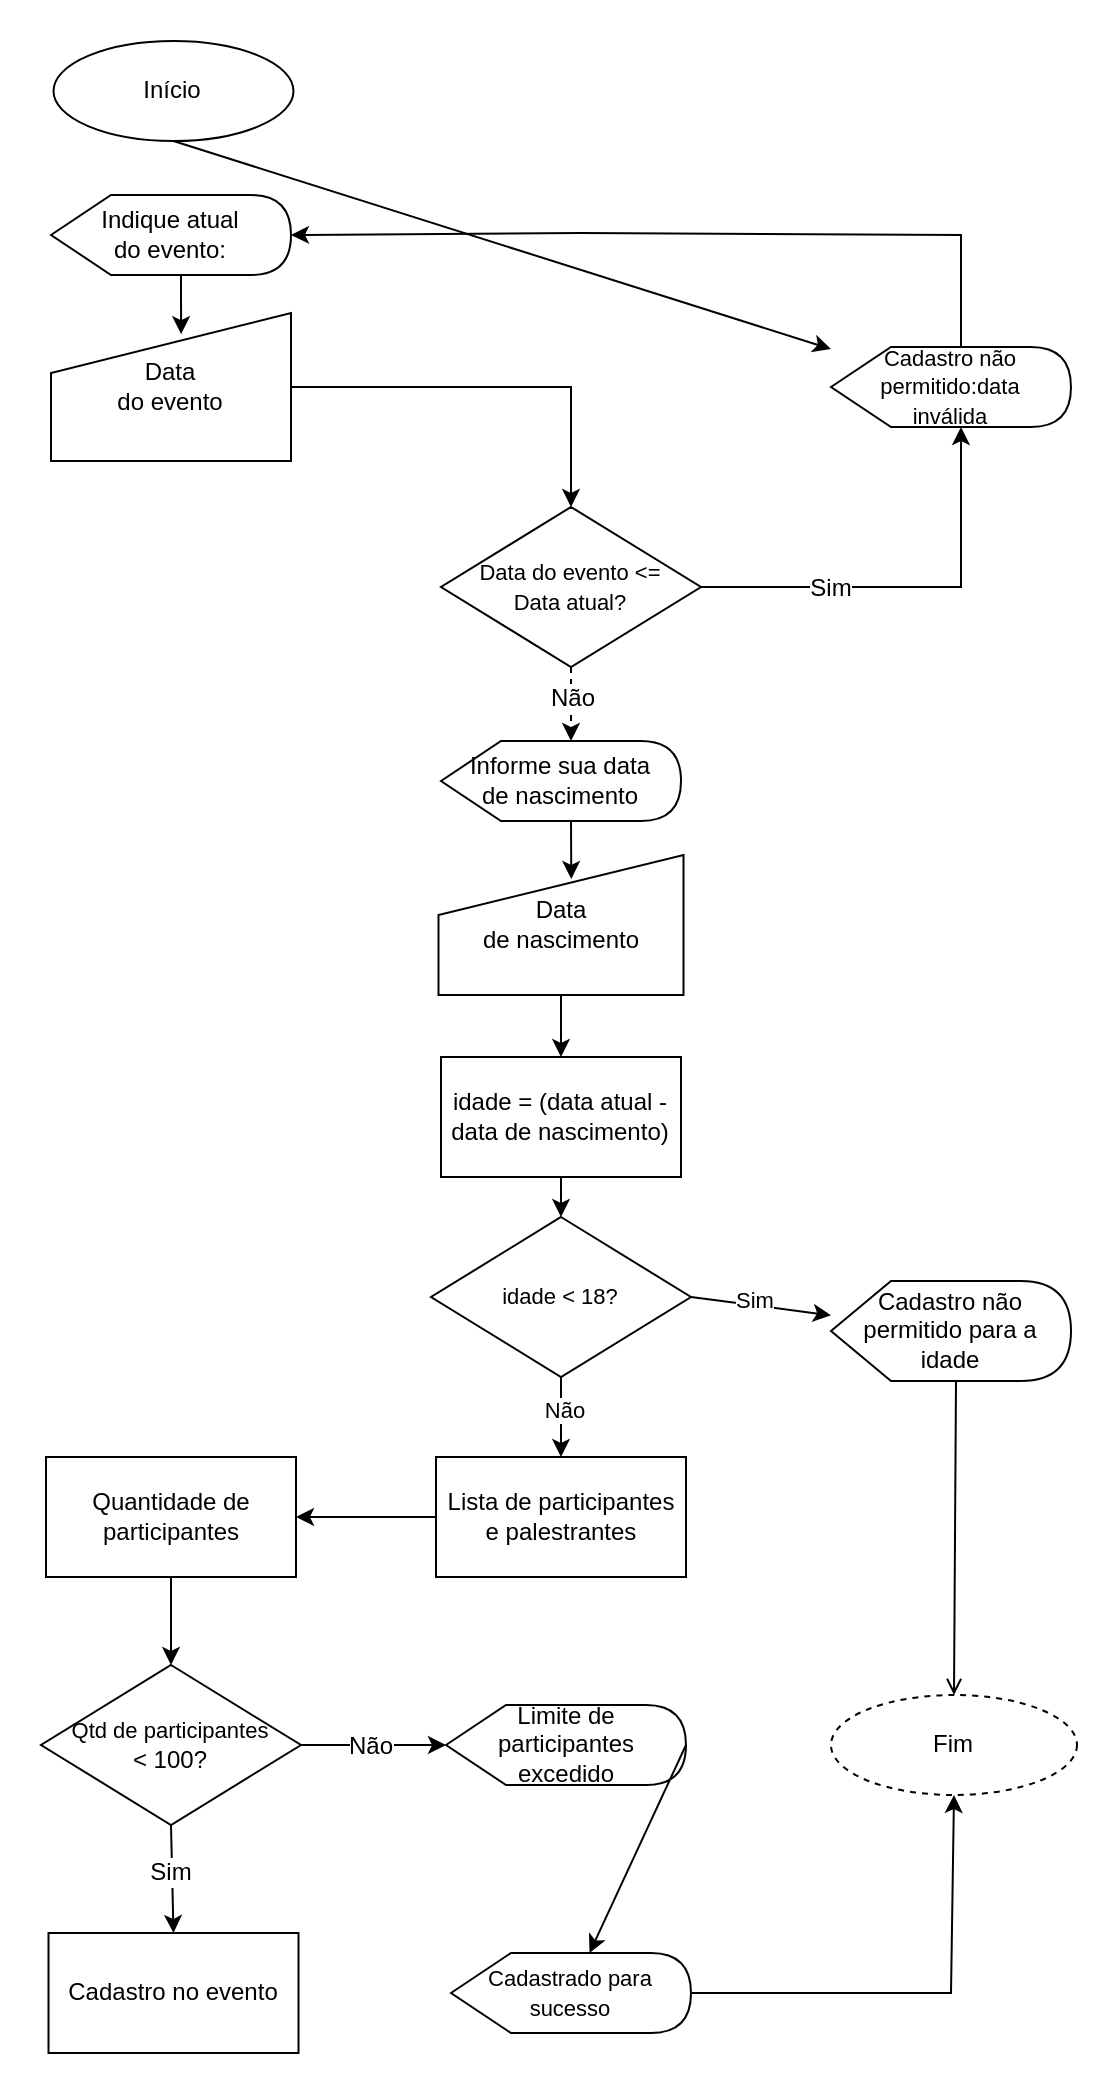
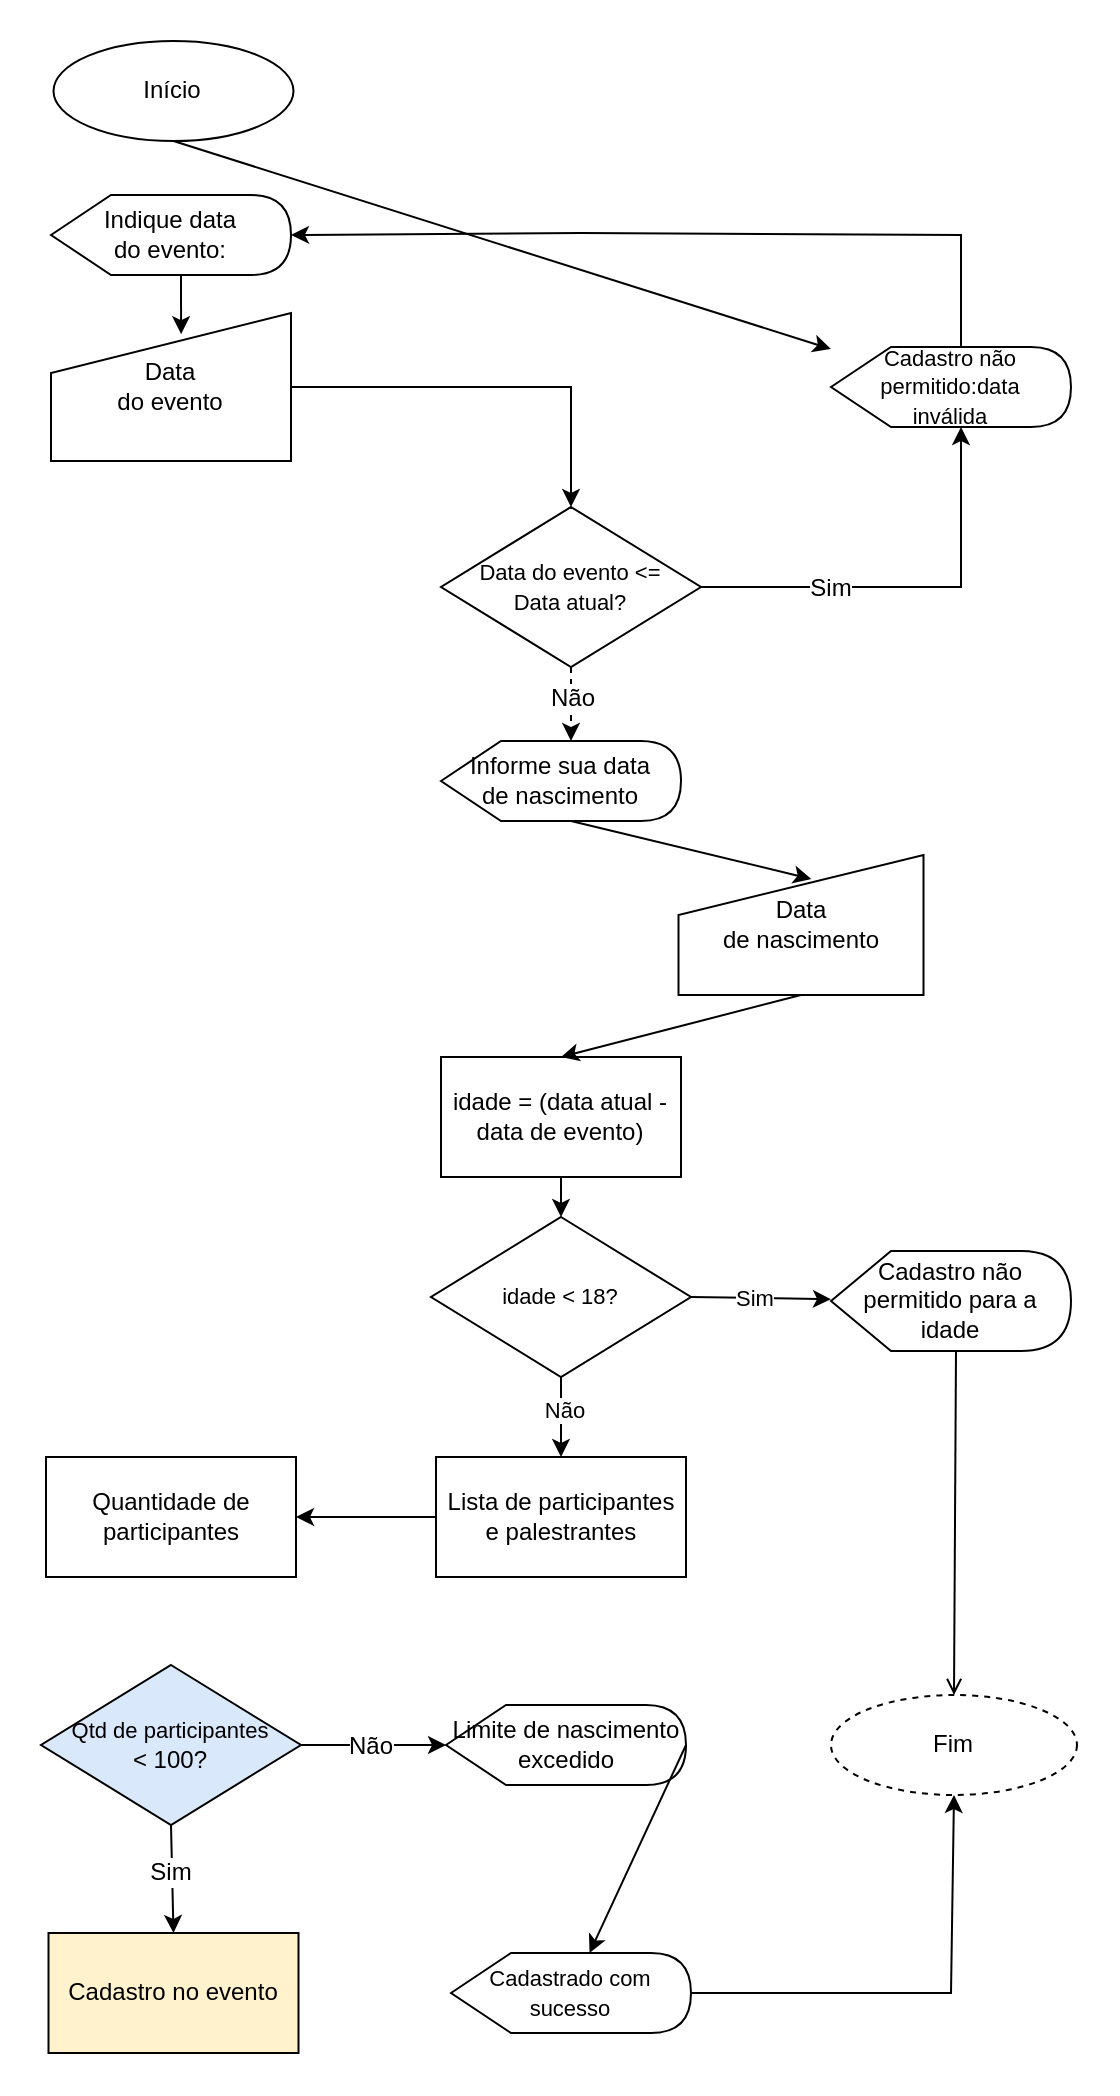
  <mxCell id="0" />
  <mxCell id="1" parent="0" />
  <mxCell id="2" value="Início" style="ellipse;whiteSpace=wrap;html=1;" parent="1" vertex="1"><mxGeometry x="26.25" y="20" width="120" height="50" as="geometry" /></mxCell>
- <mxCell id="3" value="Indique atual&lt;br&gt;do evento:" style="shape=display;whiteSpace=wrap;html=1;" parent="1" vertex="1"><mxGeometry x="25" y="97" width="120" height="40" as="geometry" /></mxCell>
+ <mxCell id="3" value="Indique data&lt;br&gt;do evento:" style="shape=display;whiteSpace=wrap;html=1;" parent="1" vertex="1"><mxGeometry x="25" y="97" width="120" height="40" as="geometry" /></mxCell>
  <mxCell id="4" value="Data&lt;br&gt;do evento" style="shape=manualInput;whiteSpace=wrap;html=1;" parent="1" vertex="1"><mxGeometry x="25" y="156" width="120" height="74" as="geometry" /></mxCell>
  <mxCell id="5" value="" style="endArrow=classic;html=1;rounded=0;exitX=0.5;exitY=1;exitDx=0;exitDy=0;" parent="1" source="2" target="10" edge="1"><mxGeometry width="50" height="50" relative="1" as="geometry"><mxPoint x="265" y="236" as="sourcePoint" /><mxPoint x="315" y="186" as="targetPoint" /></mxGeometry></mxCell>
  <mxCell id="6" value="" style="endArrow=classic;html=1;rounded=0;entryX=0.542;entryY=0.143;entryDx=0;entryDy=0;entryPerimeter=0;exitX=0;exitY=0;exitDx=65;exitDy=40;exitPerimeter=0;" parent="1" source="3" target="4" edge="1"><mxGeometry width="50" height="50" relative="1" as="geometry"><mxPoint x="65" y="150" as="sourcePoint" /><mxPoint x="315" y="156" as="targetPoint" /></mxGeometry></mxCell>
  <mxCell id="7" value="&lt;span style=&quot;font-size: 11px;&quot;&gt;Data do evento &amp;lt;= &lt;br&gt;Data atual?&lt;/span&gt;" style="rhombus;whiteSpace=wrap;html=1;" parent="1" vertex="1"><mxGeometry x="220" y="253" width="130" height="80" as="geometry" /></mxCell>
  <mxCell id="8" value="" style="endArrow=classic;html=1;rounded=0;fontSize=10;entryX=0;entryY=0;entryDx=65;entryDy=40;entryPerimeter=0;exitX=1;exitY=0.5;exitDx=0;exitDy=0;" parent="1" source="7" target="10" edge="1"><mxGeometry width="50" height="50" relative="1" as="geometry"><mxPoint x="285" y="330" as="sourcePoint" /><mxPoint x="265" y="290" as="targetPoint" /><Array as="points"><mxPoint x="480" y="293" /></Array></mxGeometry></mxCell>
  <mxCell id="9" value="Sim" style="edgeLabel;html=1;align=center;verticalAlign=middle;resizable=0;points=[];fontSize=12;" parent="8" vertex="1" connectable="0"><mxGeometry x="-0.079" relative="1" as="geometry"><mxPoint x="-33" as="offset" /></mxGeometry></mxCell>
  <mxCell id="10" value="&lt;font style=&quot;font-size: 11px;&quot;&gt;Cadastro não&lt;br&gt;permitido:data&lt;br&gt;inválida&lt;/font&gt;" style="shape=display;whiteSpace=wrap;html=1;fontSize=12;" parent="1" vertex="1"><mxGeometry x="415" y="173" width="120" height="40" as="geometry" /></mxCell>
  <mxCell id="11" value="" style="endArrow=classic;html=1;rounded=0;fontSize=12;exitX=0;exitY=0;exitDx=65;exitDy=0;exitPerimeter=0;entryX=1;entryY=0.5;entryDx=0;entryDy=0;entryPerimeter=0;" parent="1" source="10" target="3" edge="1"><mxGeometry width="50" height="50" relative="1" as="geometry"><mxPoint x="265" y="186" as="sourcePoint" /><mxPoint x="315" y="136" as="targetPoint" /><Array as="points"><mxPoint x="480" y="117" /><mxPoint x="290" y="116" /></Array></mxGeometry></mxCell>
  <mxCell id="12" value="Informe sua data&lt;br&gt;de nascimento" style="shape=display;whiteSpace=wrap;html=1;fontSize=12;" parent="1" vertex="1"><mxGeometry x="220" y="370" width="120" height="40" as="geometry" /></mxCell>
  <mxCell id="13" value="" style="endArrow=classic;html=1;rounded=0;fontSize=12;exitX=0.5;exitY=1;exitDx=0;exitDy=0;entryX=0;entryY=0;entryDx=65;entryDy=0;entryPerimeter=0;dashed=1;" parent="1" source="7" target="12" edge="1"><mxGeometry width="50" height="50" relative="1" as="geometry"><mxPoint x="265" y="440" as="sourcePoint" /><mxPoint x="95" y="450" as="targetPoint" /><Array as="points" /></mxGeometry></mxCell>
  <mxCell id="14" value="Não" style="edgeLabel;html=1;align=center;verticalAlign=middle;resizable=0;points=[];fontSize=12;" parent="13" vertex="1" connectable="0"><mxGeometry x="-0.352" relative="1" as="geometry"><mxPoint y="3" as="offset" /></mxGeometry></mxCell>
- <mxCell id="15" value="Data&lt;br&gt;de nascimento" style="shape=manualInput;whiteSpace=wrap;html=1;" parent="1" vertex="1"><mxGeometry x="218.75" y="427" width="122.5" height="70" as="geometry" /></mxCell>
+ <mxCell id="15" value="Data&lt;br&gt;de nascimento" style="shape=manualInput;whiteSpace=wrap;html=1;" parent="1" vertex="1"><mxGeometry x="338.75" y="427" width="122.5" height="70" as="geometry" /></mxCell>
  <mxCell id="16" value="" style="endArrow=classic;html=1;rounded=0;fontSize=12;exitX=0;exitY=0;exitDx=65;exitDy=40;exitPerimeter=0;entryX=0.542;entryY=0.171;entryDx=0;entryDy=0;entryPerimeter=0;" parent="1" source="12" target="15" edge="1"><mxGeometry width="50" height="50" relative="1" as="geometry"><mxPoint x="265" y="440" as="sourcePoint" /><mxPoint x="315" y="390" as="targetPoint" /></mxGeometry></mxCell>
- <mxCell id="17" value="idade = (data atual - data de nascimento)" style="rounded=0;whiteSpace=wrap;html=1;fontSize=12;" parent="1" vertex="1"><mxGeometry x="220" y="528" width="120" height="60" as="geometry" /></mxCell>
+ <mxCell id="17" value="idade = (data atual - data de evento)" style="rounded=0;whiteSpace=wrap;html=1;fontSize=12;" parent="1" vertex="1"><mxGeometry x="220" y="528" width="120" height="60" as="geometry" /></mxCell>
  <mxCell id="18" value="" style="endArrow=classic;html=1;rounded=0;fontSize=12;exitX=0.5;exitY=1;exitDx=0;exitDy=0;entryX=0.5;entryY=0;entryDx=0;entryDy=0;" parent="1" source="15" target="17" edge="1"><mxGeometry width="50" height="50" relative="1" as="geometry"><mxPoint x="265" y="430" as="sourcePoint" /><mxPoint x="315" y="380" as="targetPoint" /></mxGeometry></mxCell>
- <mxCell id="19" value="Cadastro não permitido para a idade" style="shape=display;whiteSpace=wrap;html=1;fontSize=12;" parent="1" vertex="1"><mxGeometry x="415" y="640" width="120" height="50" as="geometry" /></mxCell>
+ <mxCell id="19" value="Cadastro não permitido para a idade" style="shape=display;whiteSpace=wrap;html=1;fontSize=12;" parent="1" vertex="1"><mxGeometry x="415" y="625" width="120" height="50" as="geometry" /></mxCell>
  <mxCell id="20" value="Fim" style="ellipse;whiteSpace=wrap;html=1;dashed=1;" parent="1" vertex="1"><mxGeometry x="415" y="847" width="123" height="50" as="geometry" /></mxCell>
  <mxCell id="21" value="" style="endArrow=open;html=1;rounded=0;fontSize=12;exitX=0;exitY=0;exitDx=62.5;exitDy=50;exitPerimeter=0;entryX=0.5;entryY=0;entryDx=0;entryDy=0;" parent="1" source="19" target="20" edge="1"><mxGeometry width="50" height="50" relative="1" as="geometry"><mxPoint x="265" y="620" as="sourcePoint" /><mxPoint x="315" y="570" as="targetPoint" /></mxGeometry></mxCell>
  <mxCell id="22" value="Lista de participantes e palestrantes" style="rounded=0;whiteSpace=wrap;html=1;fontSize=12;" parent="1" vertex="1"><mxGeometry x="217.5" y="728" width="125" height="60" as="geometry" /></mxCell>
  <mxCell id="23" value="Quantidade de participantes" style="rounded=0;whiteSpace=wrap;html=1;fontSize=12;" parent="1" vertex="1"><mxGeometry x="22.5" y="728" width="125" height="60" as="geometry" /></mxCell>
  <mxCell id="24" value="" style="endArrow=classic;html=1;rounded=0;fontSize=12;exitX=0;exitY=0.5;exitDx=0;exitDy=0;" parent="1" source="22" target="23" edge="1"><mxGeometry width="50" height="50" relative="1" as="geometry"><mxPoint x="265" y="720" as="sourcePoint" /><mxPoint x="315" y="670" as="targetPoint" /></mxGeometry></mxCell>
- <mxCell id="25" value="&lt;span style=&quot;font-size: 11px;&quot;&gt;Qtd de participantes&lt;br&gt;&lt;/span&gt;&amp;lt; 100?" style="rhombus;whiteSpace=wrap;html=1;" parent="1" vertex="1"><mxGeometry x="20" y="832" width="130" height="80" as="geometry" /></mxCell>
- <mxCell id="26" value="" style="endArrow=classic;html=1;rounded=0;fontSize=12;exitX=0.5;exitY=1;exitDx=0;exitDy=0;entryX=0.5;entryY=0;entryDx=0;entryDy=0;" parent="1" source="23" target="25" edge="1"><mxGeometry width="50" height="50" relative="1" as="geometry"><mxPoint x="265" y="920" as="sourcePoint" /><mxPoint x="315" y="870" as="targetPoint" /></mxGeometry></mxCell>
- <mxCell id="27" value="Limite de participantes excedido" style="shape=display;whiteSpace=wrap;html=1;fontSize=12;" parent="1" vertex="1"><mxGeometry x="222.5" y="852" width="120" height="40" as="geometry" /></mxCell>
+ <mxCell id="25" value="&lt;span style=&quot;font-size: 11px;&quot;&gt;Qtd de participantes&lt;br&gt;&lt;/span&gt;&amp;lt; 100?" style="rhombus;whiteSpace=wrap;html=1;fillColor=#dae8fc;" parent="1" vertex="1"><mxGeometry x="20" y="832" width="130" height="80" as="geometry" /></mxCell>
+ <mxCell id="27" value="Limite de nascimento excedido" style="shape=display;whiteSpace=wrap;html=1;fontSize=12;" parent="1" vertex="1"><mxGeometry x="222.5" y="852" width="120" height="40" as="geometry" /></mxCell>
  <mxCell id="28" value="" style="endArrow=classic;html=1;rounded=0;fontSize=12;exitX=1;exitY=0.5;exitDx=0;exitDy=0;entryX=0;entryY=0.5;entryDx=0;entryDy=0;entryPerimeter=0;" parent="1" source="25" target="27" edge="1"><mxGeometry width="50" height="50" relative="1" as="geometry"><mxPoint x="205" y="763" as="sourcePoint" /><mxPoint x="255" y="713" as="targetPoint" /></mxGeometry></mxCell>
  <mxCell id="29" value="Não" style="edgeLabel;html=1;align=center;verticalAlign=middle;resizable=0;points=[];fontSize=12;" parent="28" vertex="1" connectable="0"><mxGeometry x="-0.295" relative="1" as="geometry"><mxPoint x="8" as="offset" /></mxGeometry></mxCell>
  <mxCell id="30" value="" style="endArrow=classic;html=1;rounded=0;fontSize=12;exitX=1;exitY=0.5;exitDx=0;exitDy=0;exitPerimeter=0;" parent="1" source="27" target="34" edge="1"><mxGeometry width="50" height="50" relative="1" as="geometry"><mxPoint x="205" y="763" as="sourcePoint" /><mxPoint x="255" y="713" as="targetPoint" /></mxGeometry></mxCell>
- <mxCell id="31" value="Cadastro no evento" style="rounded=0;whiteSpace=wrap;html=1;fontSize=12;" parent="1" vertex="1"><mxGeometry x="23.75" y="966" width="125" height="60" as="geometry" /></mxCell>
+ <mxCell id="31" value="Cadastro no evento" style="rounded=0;whiteSpace=wrap;html=1;fontSize=12;fillColor=#fff2cc;" parent="1" vertex="1"><mxGeometry x="23.75" y="966" width="125" height="60" as="geometry" /></mxCell>
  <mxCell id="32" value="" style="endArrow=classic;html=1;rounded=0;fontSize=12;exitX=0.5;exitY=1;exitDx=0;exitDy=0;entryX=0.5;entryY=0;entryDx=0;entryDy=0;" parent="1" source="25" target="31" edge="1"><mxGeometry width="50" height="50" relative="1" as="geometry"><mxPoint x="90" y="980" as="sourcePoint" /><mxPoint x="140" y="930" as="targetPoint" /></mxGeometry></mxCell>
  <mxCell id="33" value="Sim" style="edgeLabel;html=1;align=center;verticalAlign=middle;resizable=0;points=[];fontSize=12;" parent="32" vertex="1" connectable="0"><mxGeometry x="-0.425" y="-2" relative="1" as="geometry"><mxPoint x="1" y="7" as="offset" /></mxGeometry></mxCell>
- <mxCell id="34" value="&lt;font style=&quot;font-size: 11px;&quot;&gt;Cadastrado para sucesso&lt;br&gt;&lt;/font&gt;" style="shape=display;whiteSpace=wrap;html=1;fontSize=12;" parent="1" vertex="1"><mxGeometry x="225" y="976" width="120" height="40" as="geometry" /></mxCell>
+ <mxCell id="34" value="&lt;font style=&quot;font-size: 11px;&quot;&gt;Cadastrado com sucesso&lt;br&gt;&lt;/font&gt;" style="shape=display;whiteSpace=wrap;html=1;fontSize=12;" parent="1" vertex="1"><mxGeometry x="225" y="976" width="120" height="40" as="geometry" /></mxCell>
  <mxCell id="35" value="" style="endArrow=classic;html=1;rounded=0;fontSize=12;exitX=1;exitY=0.5;exitDx=0;exitDy=0;exitPerimeter=0;entryX=0.5;entryY=1;entryDx=0;entryDy=0;" parent="1" source="34" target="20" edge="1"><mxGeometry width="50" height="50" relative="1" as="geometry"><mxPoint x="205" y="930" as="sourcePoint" /><mxPoint x="255" y="880" as="targetPoint" /><Array as="points"><mxPoint x="475" y="996" /></Array></mxGeometry></mxCell>
  <mxCell id="36" value="" style="endArrow=classic;html=1;rounded=0;exitX=1;exitY=0.5;exitDx=0;exitDy=0;" parent="1" source="4" target="7" edge="1"><mxGeometry width="50" height="50" relative="1" as="geometry"><mxPoint x="265" y="300" as="sourcePoint" /><mxPoint x="290" y="251" as="targetPoint" /><Array as="points"><mxPoint x="285" y="193" /></Array></mxGeometry></mxCell>
  <mxCell id="37" value="&lt;span style=&quot;font-size: 11px;&quot;&gt;idade &amp;lt; 18?&lt;/span&gt;" style="rhombus;whiteSpace=wrap;html=1;" parent="1" vertex="1"><mxGeometry x="215" y="608" width="130" height="80" as="geometry" /></mxCell>
  <mxCell id="38" value="" style="endArrow=classic;html=1;rounded=0;exitX=0.5;exitY=1;exitDx=0;exitDy=0;entryX=0.5;entryY=0;entryDx=0;entryDy=0;" parent="1" source="17" target="37" edge="1"><mxGeometry width="50" height="50" relative="1" as="geometry"><mxPoint x="265" y="600" as="sourcePoint" /><mxPoint x="315" y="550" as="targetPoint" /></mxGeometry></mxCell>
  <mxCell id="39" value="" style="endArrow=classic;html=1;rounded=0;exitX=0.5;exitY=1;exitDx=0;exitDy=0;entryX=0.5;entryY=0;entryDx=0;entryDy=0;" parent="1" source="37" target="22" edge="1"><mxGeometry width="50" height="50" relative="1" as="geometry"><mxPoint x="265" y="600" as="sourcePoint" /><mxPoint x="315" y="550" as="targetPoint" /></mxGeometry></mxCell>
  <mxCell id="40" value="Não" style="edgeLabel;html=1;align=center;verticalAlign=middle;resizable=0;points=[];" parent="39" vertex="1" connectable="0"><mxGeometry x="-0.462" y="1" relative="1" as="geometry"><mxPoint y="5" as="offset" /></mxGeometry></mxCell>
  <mxCell id="41" value="" style="endArrow=classic;html=1;rounded=0;exitX=1;exitY=0.5;exitDx=0;exitDy=0;" parent="1" source="37" target="19" edge="1"><mxGeometry width="50" height="50" relative="1" as="geometry"><mxPoint x="265" y="500" as="sourcePoint" /><mxPoint x="315" y="450" as="targetPoint" /></mxGeometry></mxCell>
  <mxCell id="42" value="Sim" style="edgeLabel;html=1;align=center;verticalAlign=middle;resizable=0;points=[];" parent="41" vertex="1" connectable="0"><mxGeometry x="-0.571" relative="1" as="geometry"><mxPoint x="17" as="offset" /></mxGeometry></mxCell>
